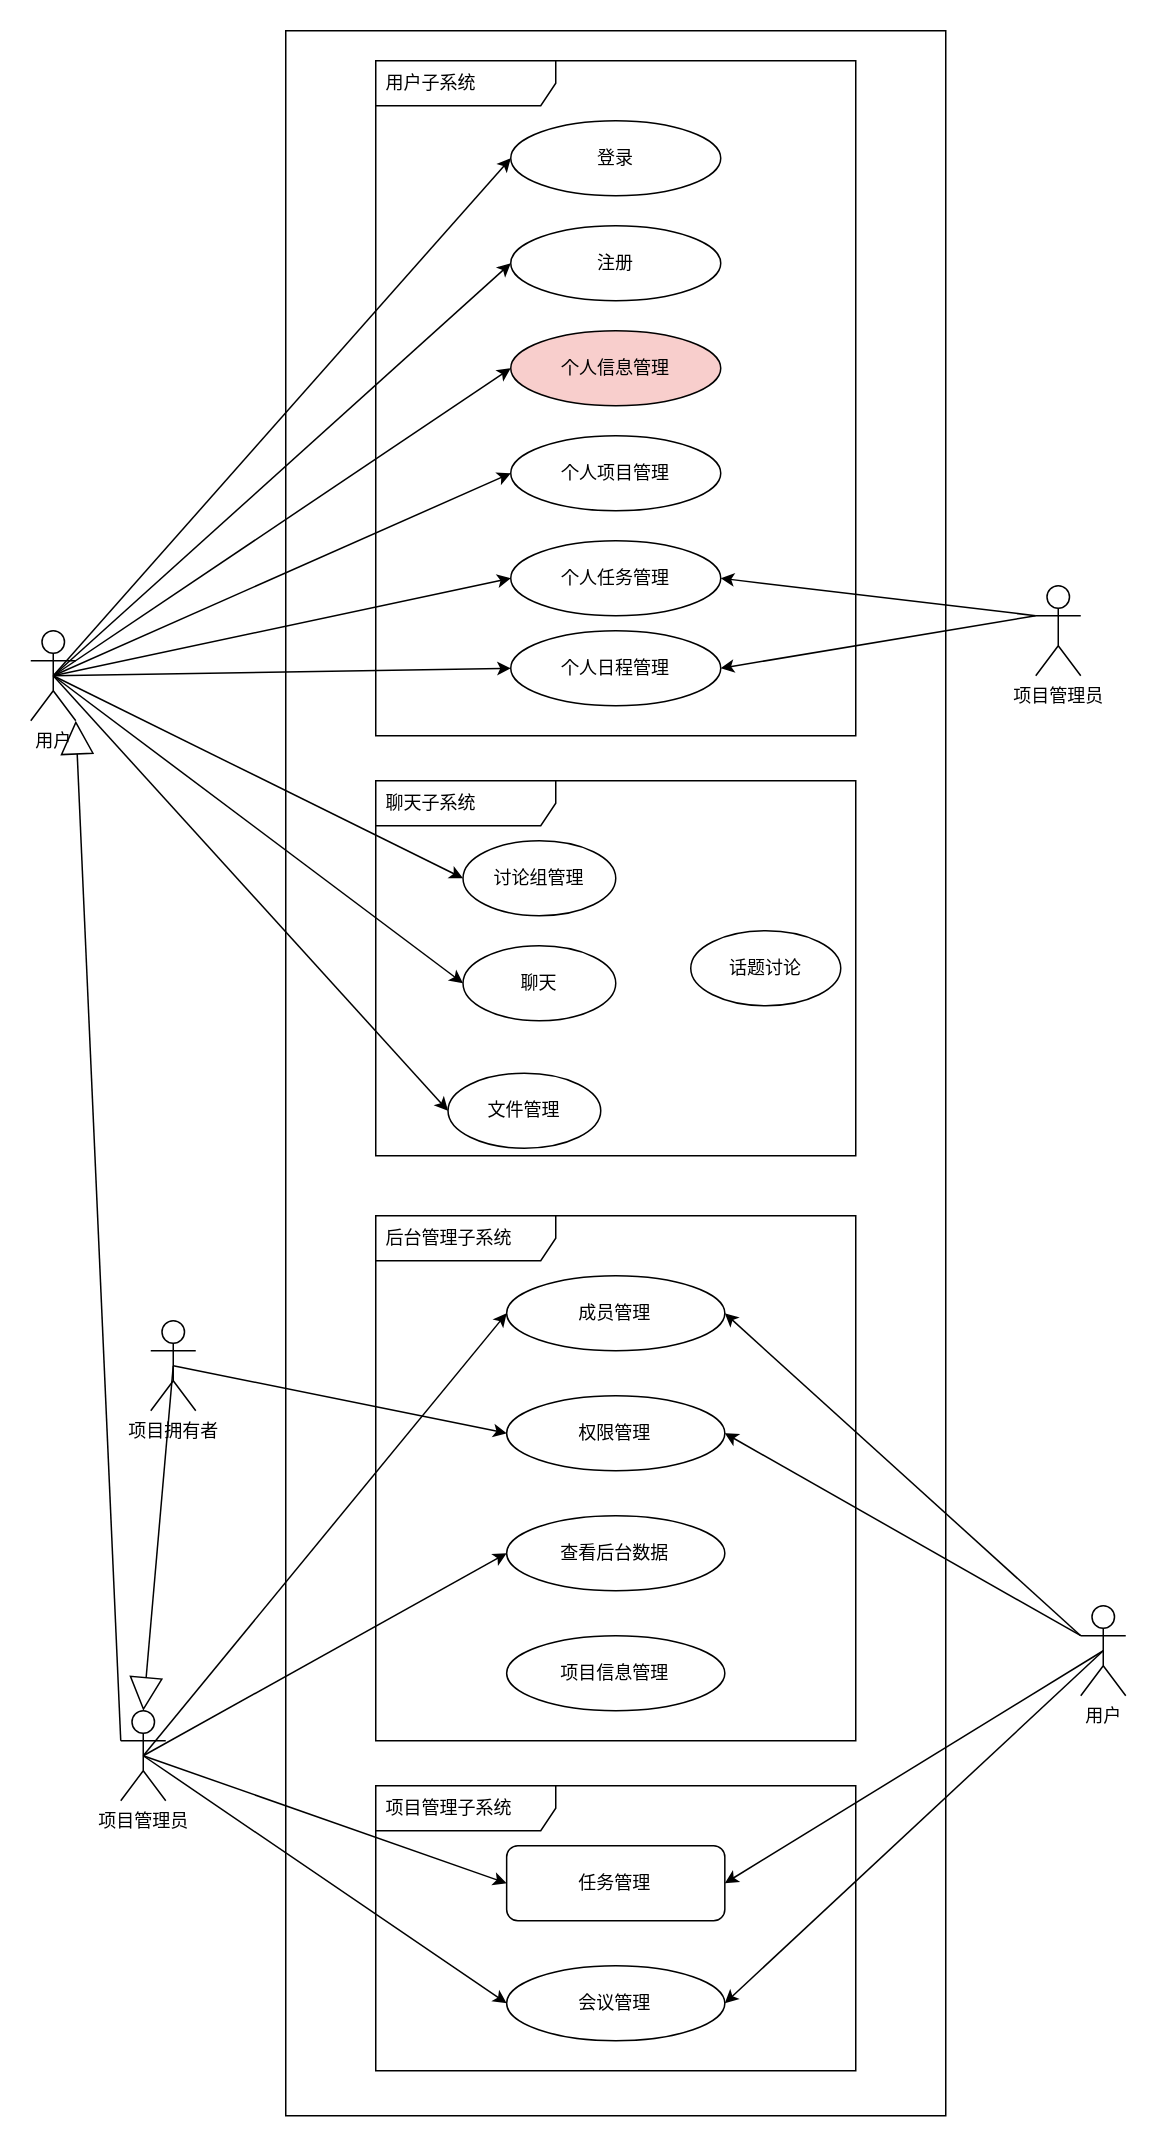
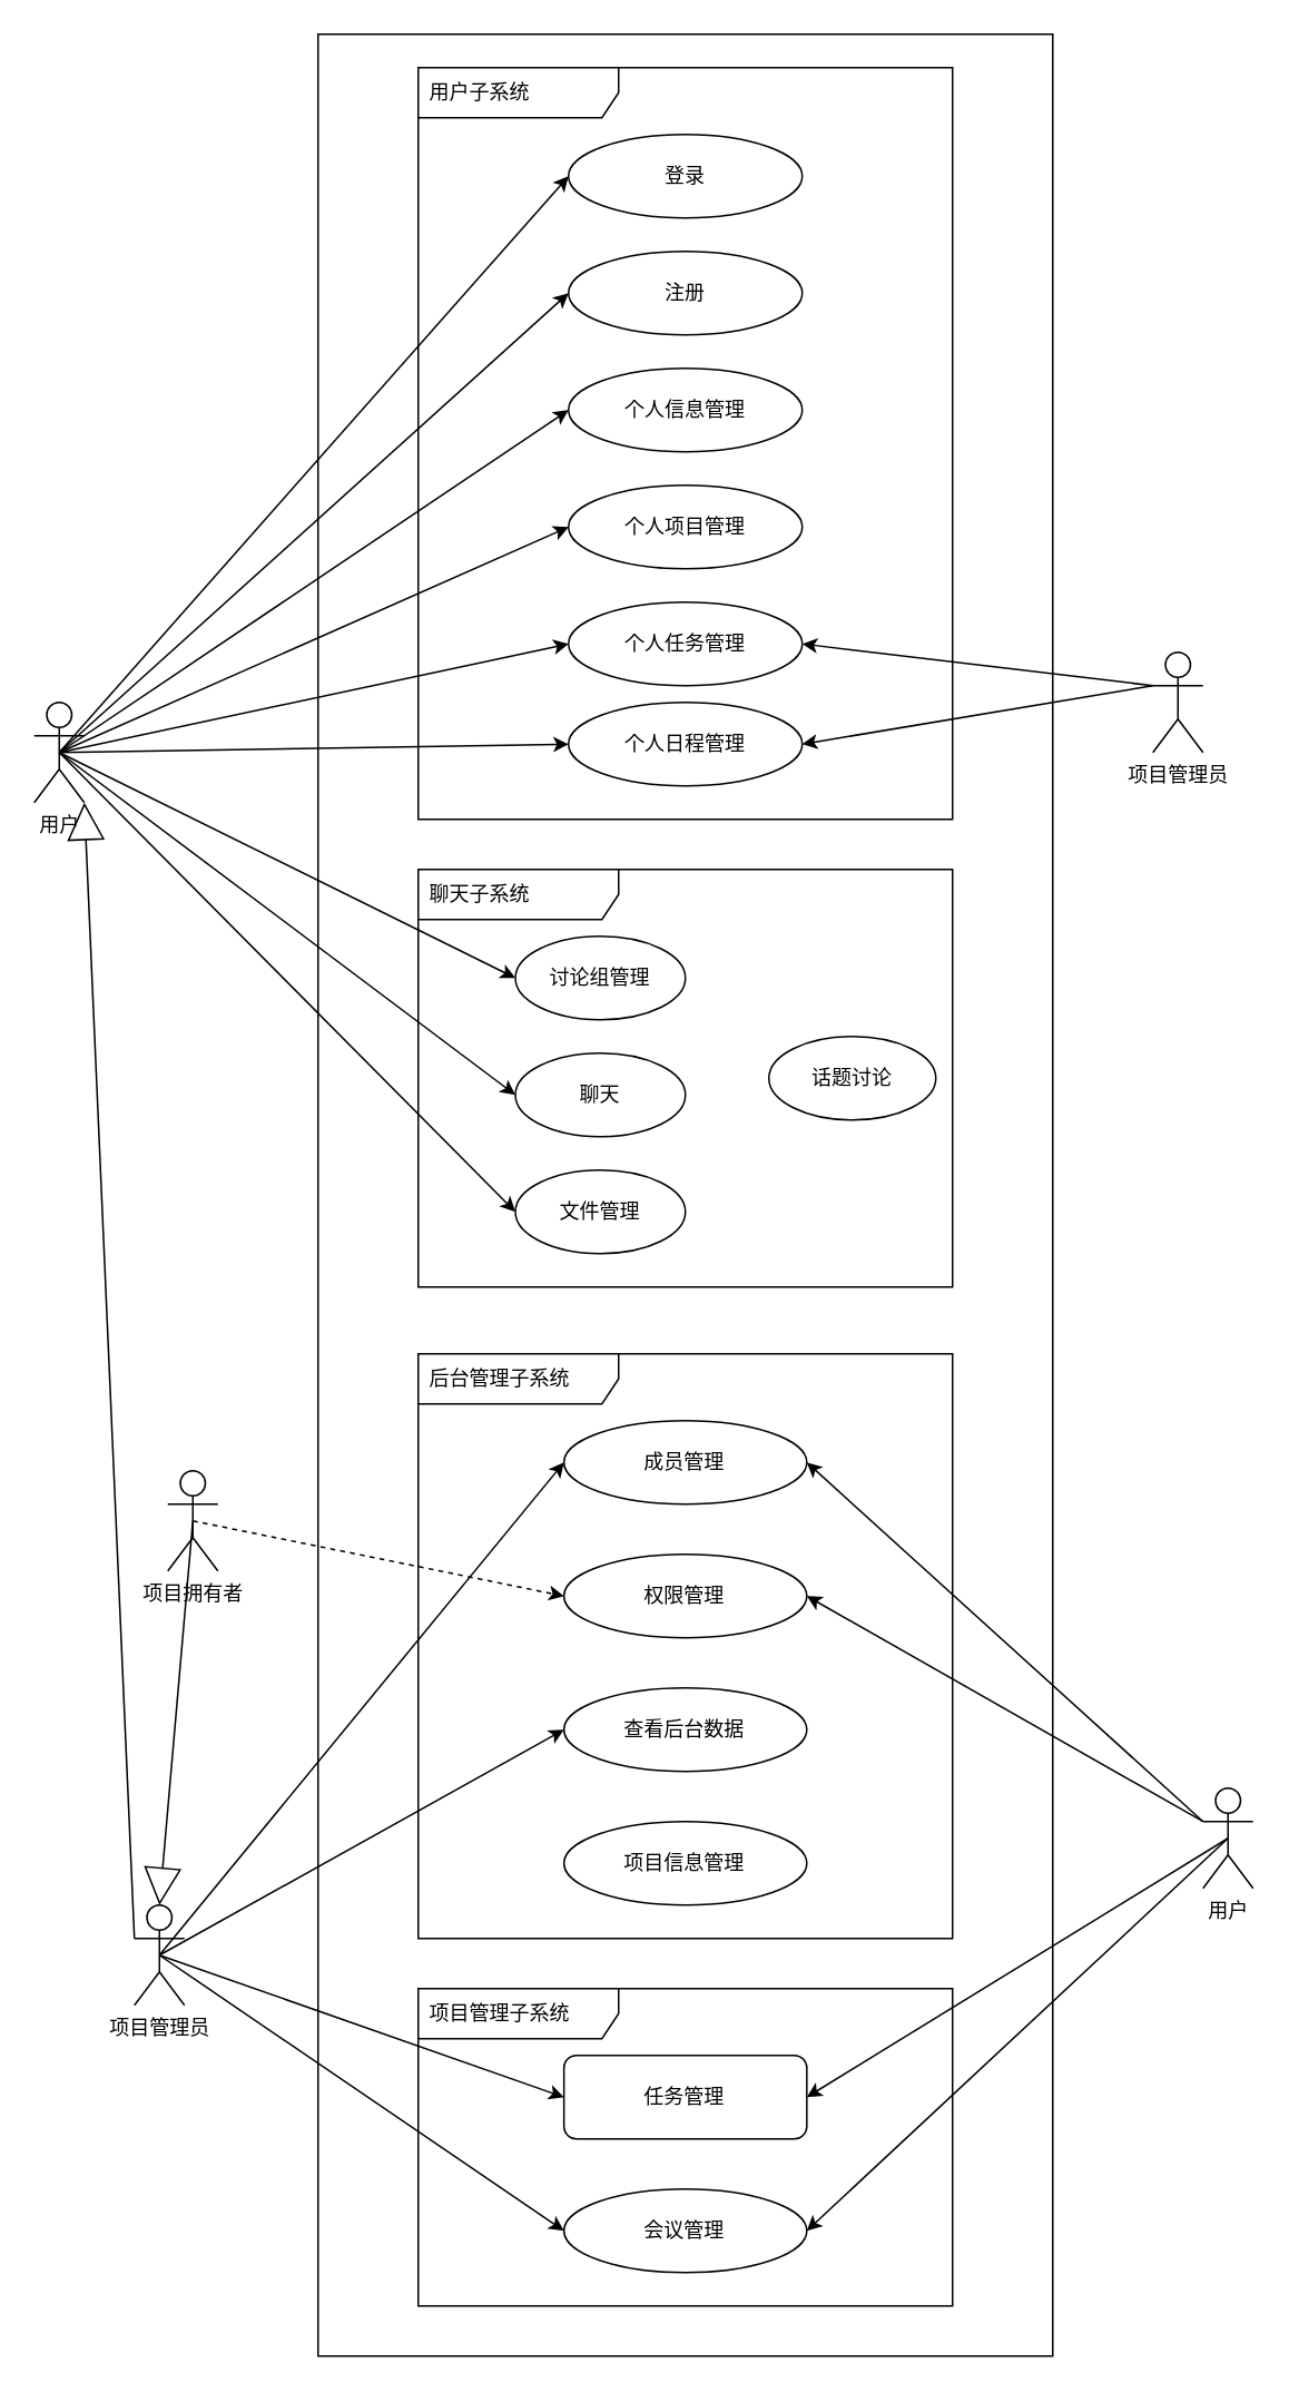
  <mxCell id="0" />
  <mxCell id="1" parent="0" />
  <mxCell id="2" value="" style="whiteSpace=wrap;html=1;" parent="1" vertex="1"><mxGeometry x="190" y="20" width="440" height="1390" as="geometry" /></mxCell>
  <mxCell id="3" style="edgeStyle=none;html=1;exitX=0.5;exitY=0.5;exitDx=0;exitDy=0;exitPerimeter=0;entryX=0;entryY=0.5;entryDx=0;entryDy=0;" parent="1" source="12" target="14" edge="1"><mxGeometry relative="1" as="geometry" /></mxCell>
  <mxCell id="4" style="edgeStyle=none;html=1;exitX=0.5;exitY=0.5;exitDx=0;exitDy=0;exitPerimeter=0;entryX=0;entryY=0.5;entryDx=0;entryDy=0;" parent="1" source="12" target="15" edge="1"><mxGeometry relative="1" as="geometry" /></mxCell>
  <mxCell id="5" style="edgeStyle=none;html=1;exitX=0.5;exitY=0.5;exitDx=0;exitDy=0;exitPerimeter=0;entryX=0;entryY=0.5;entryDx=0;entryDy=0;" parent="1" source="12" target="16" edge="1"><mxGeometry relative="1" as="geometry" /></mxCell>
  <mxCell id="6" style="edgeStyle=none;html=1;exitX=0.5;exitY=0.5;exitDx=0;exitDy=0;exitPerimeter=0;entryX=0;entryY=0.5;entryDx=0;entryDy=0;" parent="1" source="12" target="17" edge="1"><mxGeometry relative="1" as="geometry" /></mxCell>
  <mxCell id="7" style="edgeStyle=none;html=1;exitX=0.5;exitY=0.5;exitDx=0;exitDy=0;exitPerimeter=0;entryX=0;entryY=0.5;entryDx=0;entryDy=0;endArrow=classic;endFill=1;endSize=6;" parent="1" source="12" target="33" edge="1"><mxGeometry relative="1" as="geometry" /></mxCell>
  <mxCell id="8" style="edgeStyle=none;html=1;exitX=0.5;exitY=0.5;exitDx=0;exitDy=0;exitPerimeter=0;entryX=0;entryY=0.5;entryDx=0;entryDy=0;endArrow=classic;endFill=1;endSize=6;" parent="1" source="12" target="41" edge="1"><mxGeometry relative="1" as="geometry" /></mxCell>
  <mxCell id="9" style="edgeStyle=none;html=1;exitX=0.5;exitY=0.5;exitDx=0;exitDy=0;exitPerimeter=0;entryX=0;entryY=0.5;entryDx=0;entryDy=0;endArrow=classic;endFill=1;endSize=6;" parent="1" source="12" target="42" edge="1"><mxGeometry relative="1" as="geometry" /></mxCell>
  <mxCell id="10" style="edgeStyle=none;html=1;exitX=0.5;exitY=0.5;exitDx=0;exitDy=0;exitPerimeter=0;entryX=0;entryY=0.5;entryDx=0;entryDy=0;endArrow=classic;endFill=1;endSize=6;" parent="1" source="12" target="43" edge="1"><mxGeometry relative="1" as="geometry" /></mxCell>
  <mxCell id="11" style="edgeStyle=none;html=1;exitX=0.5;exitY=0.5;exitDx=0;exitDy=0;exitPerimeter=0;entryX=0;entryY=0.5;entryDx=0;entryDy=0;" edge="1" parent="1" source="12" target="45"><mxGeometry relative="1" as="geometry" /></mxCell>
  <mxCell id="12" value="用户" style="shape=umlActor;verticalLabelPosition=bottom;verticalAlign=top;html=1;" parent="1" vertex="1"><mxGeometry x="20" y="420" width="30" height="60" as="geometry" /></mxCell>
  <mxCell id="13" value="用户子系统" style="shape=umlFrame;whiteSpace=wrap;html=1;width=120;height=30;boundedLbl=1;verticalAlign=middle;align=left;spacingLeft=5;" parent="1" vertex="1"><mxGeometry x="250" y="40" width="320" height="450" as="geometry" /></mxCell>
  <mxCell id="14" value="登录" style="ellipse;whiteSpace=wrap;html=1;" parent="1" vertex="1"><mxGeometry x="340" y="80" width="140" height="50" as="geometry" /></mxCell>
  <mxCell id="15" value="注册" style="ellipse;whiteSpace=wrap;html=1;" parent="1" vertex="1"><mxGeometry x="340" y="150" width="140" height="50" as="geometry" /></mxCell>
- <mxCell id="16" value="个人信息管理" style="ellipse;whiteSpace=wrap;html=1;fillColor=#f8cecc;" parent="1" vertex="1"><mxGeometry x="340" y="220" width="140" height="50" as="geometry" /></mxCell>
+ <mxCell id="16" value="个人信息管理" style="ellipse;whiteSpace=wrap;html=1;" parent="1" vertex="1"><mxGeometry x="340" y="220" width="140" height="50" as="geometry" /></mxCell>
  <mxCell id="17" value="个人项目管理" style="ellipse;whiteSpace=wrap;html=1;" parent="1" vertex="1"><mxGeometry x="340" y="290" width="140" height="50" as="geometry" /></mxCell>
  <mxCell id="18" style="edgeStyle=none;html=1;exitX=0.5;exitY=0.5;exitDx=0;exitDy=0;exitPerimeter=0;endArrow=block;endFill=0;endSize=20;entryX=0.5;entryY=0;entryDx=0;entryDy=0;entryPerimeter=0;" parent="1" source="20" target="25" edge="1"><mxGeometry relative="1" as="geometry"><mxPoint x="100" y="1110" as="targetPoint" /></mxGeometry></mxCell>
- <mxCell id="19" style="edgeStyle=none;html=1;exitX=0.5;exitY=0.5;exitDx=0;exitDy=0;exitPerimeter=0;entryX=0;entryY=0.5;entryDx=0;entryDy=0;endArrow=classic;endFill=1;endSize=6;" parent="1" source="20" target="30" edge="1"><mxGeometry relative="1" as="geometry" /></mxCell>
+ <mxCell id="19" style="edgeStyle=none;html=1;exitX=0.5;exitY=0.5;exitDx=0;exitDy=0;exitPerimeter=0;entryX=0;entryY=0.5;entryDx=0;entryDy=0;endArrow=classic;endFill=1;endSize=6;dashed=1;" parent="1" source="20" target="30" edge="1"><mxGeometry relative="1" as="geometry" /></mxCell>
  <mxCell id="20" value="项目拥有者" style="shape=umlActor;verticalLabelPosition=bottom;verticalAlign=top;html=1;" parent="1" vertex="1"><mxGeometry x="100" y="880" width="30" height="60" as="geometry" /></mxCell>
  <mxCell id="21" style="edgeStyle=none;html=1;exitX=0.5;exitY=0.5;exitDx=0;exitDy=0;exitPerimeter=0;entryX=0;entryY=0.5;entryDx=0;entryDy=0;endArrow=classic;endFill=1;endSize=6;" parent="1" source="25" target="31" edge="1"><mxGeometry relative="1" as="geometry" /></mxCell>
  <mxCell id="22" style="edgeStyle=none;html=1;exitX=0.5;exitY=0.5;exitDx=0;exitDy=0;exitPerimeter=0;entryX=0;entryY=0.5;entryDx=0;entryDy=0;endArrow=classic;endFill=1;endSize=6;" parent="1" source="25" target="51" edge="1"><mxGeometry relative="1" as="geometry"><mxPoint x="310" y="1255" as="targetPoint" /></mxGeometry></mxCell>
  <mxCell id="23" style="edgeStyle=none;html=1;exitX=0.5;exitY=0.5;exitDx=0;exitDy=0;exitPerimeter=0;entryX=0;entryY=0.5;entryDx=0;entryDy=0;endArrow=classic;endFill=1;endSize=6;" parent="1" source="25" target="52" edge="1"><mxGeometry relative="1" as="geometry"><mxPoint x="310" y="1335" as="targetPoint" /></mxGeometry></mxCell>
  <mxCell id="24" style="edgeStyle=none;html=1;exitX=0.5;exitY=0.5;exitDx=0;exitDy=0;exitPerimeter=0;entryX=0;entryY=0.5;entryDx=0;entryDy=0;" edge="1" parent="1" source="25" target="29"><mxGeometry relative="1" as="geometry" /></mxCell>
  <mxCell id="25" value="项目管理员" style="shape=umlActor;verticalLabelPosition=bottom;verticalAlign=top;html=1;" parent="1" vertex="1"><mxGeometry x="80" y="1140" width="30" height="60" as="geometry" /></mxCell>
  <mxCell id="26" style="edgeStyle=none;html=1;entryX=1;entryY=1;entryDx=0;entryDy=0;entryPerimeter=0;endArrow=block;endFill=0;endSize=20;" parent="1" target="12" edge="1"><mxGeometry relative="1" as="geometry"><mxPoint x="80" y="1160" as="sourcePoint" /><mxPoint x="120" y="270" as="targetPoint" /></mxGeometry></mxCell>
  <mxCell id="27" value="" style="group" parent="1" vertex="1" connectable="0"><mxGeometry x="250" y="810" width="320" height="350" as="geometry" /></mxCell>
  <mxCell id="28" value="后台管理子系统" style="shape=umlFrame;whiteSpace=wrap;html=1;width=120;height=30;boundedLbl=1;verticalAlign=middle;align=left;spacingLeft=5;" parent="27" vertex="1"><mxGeometry width="320" height="350" as="geometry" /></mxCell>
  <mxCell id="29" value="成员管理" style="ellipse;whiteSpace=wrap;html=1;" parent="27" vertex="1"><mxGeometry x="87.273" y="40" width="145.455" height="50" as="geometry" /></mxCell>
  <mxCell id="30" value="权限管理" style="ellipse;whiteSpace=wrap;html=1;" parent="27" vertex="1"><mxGeometry x="87.273" y="120" width="145.455" height="50" as="geometry" /></mxCell>
  <mxCell id="31" value="查看后台数据" style="ellipse;whiteSpace=wrap;html=1;" parent="27" vertex="1"><mxGeometry x="87.273" y="200" width="145.455" height="50" as="geometry" /></mxCell>
  <mxCell id="32" value="项目信息管理" style="ellipse;whiteSpace=wrap;html=1;" parent="27" vertex="1"><mxGeometry x="87.273" y="280" width="145.455" height="50" as="geometry" /></mxCell>
  <mxCell id="33" value="个人日程管理" style="ellipse;whiteSpace=wrap;html=1;" parent="1" vertex="1"><mxGeometry x="340" y="420" width="140" height="50" as="geometry" /></mxCell>
  <mxCell id="34" style="edgeStyle=none;html=1;exitX=0.5;exitY=0.5;exitDx=0;exitDy=0;exitPerimeter=0;entryX=1;entryY=0.5;entryDx=0;entryDy=0;" edge="1" parent="1" source="38" target="51"><mxGeometry relative="1" as="geometry"><mxPoint x="410" y="1255" as="targetPoint" /></mxGeometry></mxCell>
  <mxCell id="35" style="edgeStyle=none;html=1;exitX=0;exitY=0.333;exitDx=0;exitDy=0;exitPerimeter=0;entryX=1;entryY=0.5;entryDx=0;entryDy=0;" edge="1" parent="1" source="38" target="29"><mxGeometry relative="1" as="geometry" /></mxCell>
  <mxCell id="36" style="edgeStyle=none;html=1;exitX=0;exitY=0.333;exitDx=0;exitDy=0;exitPerimeter=0;entryX=1;entryY=0.5;entryDx=0;entryDy=0;" edge="1" parent="1" source="38" target="30"><mxGeometry relative="1" as="geometry" /></mxCell>
  <mxCell id="37" style="edgeStyle=none;html=1;exitX=0.5;exitY=0.5;exitDx=0;exitDy=0;exitPerimeter=0;entryX=1;entryY=0.5;entryDx=0;entryDy=0;" edge="1" parent="1" source="38" target="52"><mxGeometry relative="1" as="geometry" /></mxCell>
  <mxCell id="38" value="用户" style="shape=umlActor;verticalLabelPosition=bottom;verticalAlign=top;html=1;" vertex="1" parent="1"><mxGeometry x="720" y="1070" width="30" height="60" as="geometry" /></mxCell>
  <mxCell id="39" value="" style="group" vertex="1" connectable="0" parent="1"><mxGeometry x="250" y="520" width="320" height="250" as="geometry" /></mxCell>
  <mxCell id="40" value="聊天子系统" style="shape=umlFrame;whiteSpace=wrap;html=1;width=120;height=30;boundedLbl=1;verticalAlign=middle;align=left;spacingLeft=5;" parent="39" vertex="1"><mxGeometry width="320" height="250" as="geometry" /></mxCell>
  <mxCell id="41" value="讨论组管理" style="ellipse;whiteSpace=wrap;html=1;" parent="39" vertex="1"><mxGeometry x="58.18" y="40" width="101.82" height="50" as="geometry" /></mxCell>
  <mxCell id="42" value="聊天" style="ellipse;whiteSpace=wrap;html=1;" parent="39" vertex="1"><mxGeometry x="58.18" y="110" width="101.82" height="50" as="geometry" /></mxCell>
- <mxCell id="43" value="文件管理" style="ellipse;whiteSpace=wrap;html=1;" parent="39" vertex="1"><mxGeometry x="48.18" y="195" width="101.82" height="50" as="geometry" /></mxCell>
+ <mxCell id="43" value="文件管理" style="ellipse;whiteSpace=wrap;html=1;" parent="39" vertex="1"><mxGeometry x="58.18" y="180" width="101.82" height="50" as="geometry" /></mxCell>
  <mxCell id="44" value="话题讨论" style="ellipse;whiteSpace=wrap;html=1;" vertex="1" parent="39"><mxGeometry x="210" y="100" width="100" height="50" as="geometry" /></mxCell>
  <mxCell id="45" value="个人任务管理" style="ellipse;whiteSpace=wrap;html=1;" vertex="1" parent="1"><mxGeometry x="340" y="360" width="140" height="50" as="geometry" /></mxCell>
  <mxCell id="46" style="edgeStyle=none;html=1;exitX=0;exitY=0.333;exitDx=0;exitDy=0;exitPerimeter=0;entryX=1;entryY=0.5;entryDx=0;entryDy=0;" edge="1" parent="1" source="48" target="45"><mxGeometry relative="1" as="geometry" /></mxCell>
  <mxCell id="47" style="edgeStyle=none;html=1;exitX=0;exitY=0.333;exitDx=0;exitDy=0;exitPerimeter=0;entryX=1;entryY=0.5;entryDx=0;entryDy=0;" edge="1" parent="1" source="48" target="33"><mxGeometry relative="1" as="geometry" /></mxCell>
  <mxCell id="48" value="项目管理员" style="shape=umlActor;verticalLabelPosition=bottom;verticalAlign=top;html=1;" vertex="1" parent="1"><mxGeometry x="690" y="390" width="30" height="60" as="geometry" /></mxCell>
  <mxCell id="49" value="" style="group" vertex="1" connectable="0" parent="1"><mxGeometry x="250" y="1190" width="320" height="190" as="geometry" /></mxCell>
  <mxCell id="50" value="项目管理子系统" style="shape=umlFrame;whiteSpace=wrap;html=1;width=120;height=30;boundedLbl=1;verticalAlign=middle;align=left;spacingLeft=5;" vertex="1" parent="49"><mxGeometry width="320" height="190.0" as="geometry" /></mxCell>
  <mxCell id="51" value="任务管理" style="whiteSpace=wrap;html=1;rounded=1;" vertex="1" parent="49"><mxGeometry x="87.27" y="40" width="145.45" height="50" as="geometry" /></mxCell>
  <mxCell id="52" value="会议管理" style="ellipse;whiteSpace=wrap;html=1;" vertex="1" parent="49"><mxGeometry x="87.27" y="120" width="145.45" height="50" as="geometry" /></mxCell>
